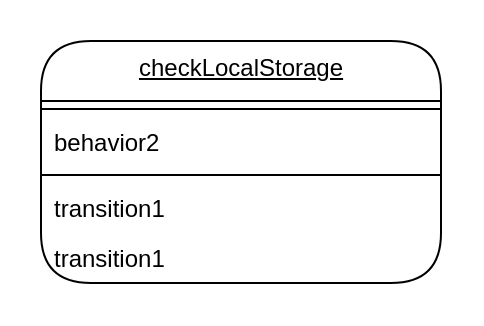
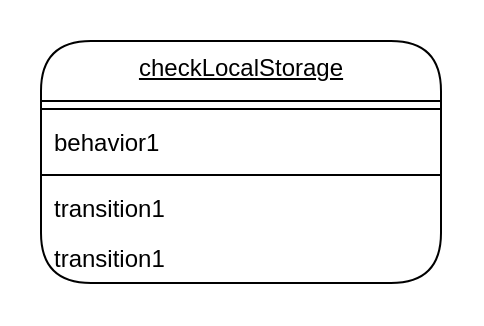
  <mxCell id="0" />
  <mxCell id="1" parent="0" />
  <mxCell id="2" value="checkLocalStorage" style="swimlane;fontStyle=4;align=center;verticalAlign=top;childLayout=stackLayout;horizontal=1;startSize=30;horizontalStack=0;resizeParent=1;resizeParentMax=0;resizeLast=0;collapsible=0;marginBottom=0;html=1;rounded=1;absoluteArcSize=1;arcSize=50;" vertex="1" parent="1"><mxGeometry x="20" y="20" width="200" height="121" as="geometry" /></mxCell>
  <mxCell id="3" value="" style="line;strokeWidth=1;fillColor=none;align=left;verticalAlign=middle;spacingTop=-1;spacingLeft=3;spacingRight=3;rotatable=0;labelPosition=right;points=[];portConstraint=eastwest;" vertex="1" parent="2"><mxGeometry y="30" width="200" height="8" as="geometry" /></mxCell>
- <mxCell id="4" value="behavior2" style="fillColor=none;strokeColor=none;align=left;verticalAlign=middle;spacingLeft=5;" vertex="1" parent="2"><mxGeometry y="38" width="200" height="25" as="geometry" /></mxCell>
+ <mxCell id="4" value="behavior1" style="fillColor=none;strokeColor=none;align=left;verticalAlign=middle;spacingLeft=5;" vertex="1" parent="2"><mxGeometry y="38" width="200" height="25" as="geometry" /></mxCell>
  <mxCell id="5" value="" style="line;strokeWidth=1;fillColor=none;align=left;verticalAlign=middle;spacingTop=-1;spacingLeft=3;spacingRight=3;rotatable=0;labelPosition=right;points=[];portConstraint=eastwest;" vertex="1" parent="2"><mxGeometry y="63" width="200" height="8" as="geometry" /></mxCell>
  <mxCell id="6" value="transition1" style="fillColor=none;strokeColor=none;align=left;verticalAlign=middle;spacingLeft=5;" vertex="1" parent="2"><mxGeometry y="71" width="200" height="25" as="geometry" /></mxCell>
  <mxCell id="7" value="transition1" style="fillColor=none;strokeColor=none;align=left;verticalAlign=middle;spacingLeft=5;" vertex="1" parent="2"><mxGeometry y="96" width="200" height="25" as="geometry" /></mxCell>
